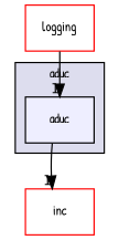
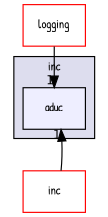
  digraph {
    compound=true
    fontname="Patrick Hand"
    node [fillcolor=white fontname="Patrick Hand" fontsize=10 shape=box style=filled color=red]
    edge [fontname="Patrick Hand" headlabel=1 labeldistance=1.5 labelfontname=Helvetica labelfontsize=10]
    n1 [fillcolor="#eeeeff" label=aduc pencolor=black color=""]
    n2 [label=inc]
    n3 [label=logging]
    subgraph cluster_1 {
      bgcolor="#ddddee"
      fontsize=10
-     label=aduc
+     label=inc
      pencolor=black
      n1
    }
-   n1 -> n2
+   n2 -> n1
    n3 -> n1
  }
